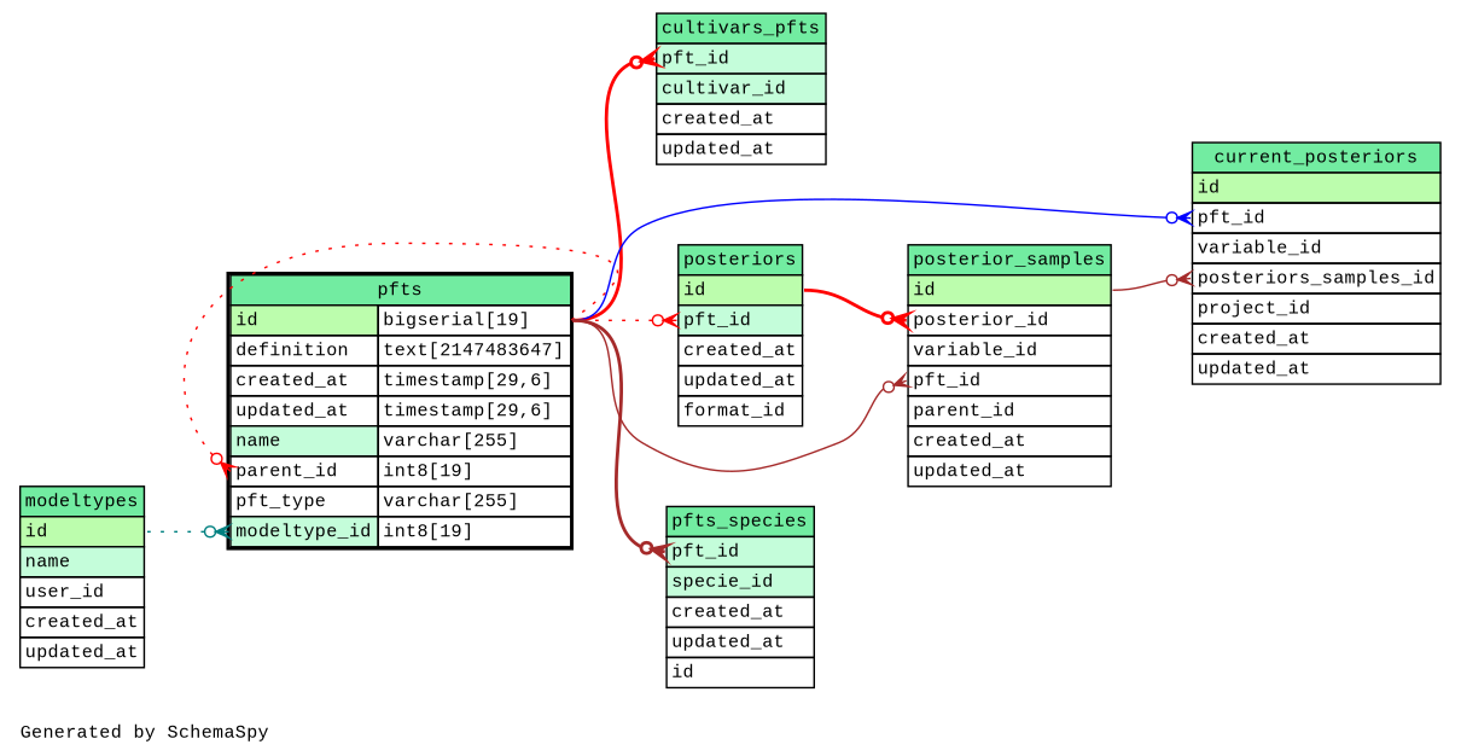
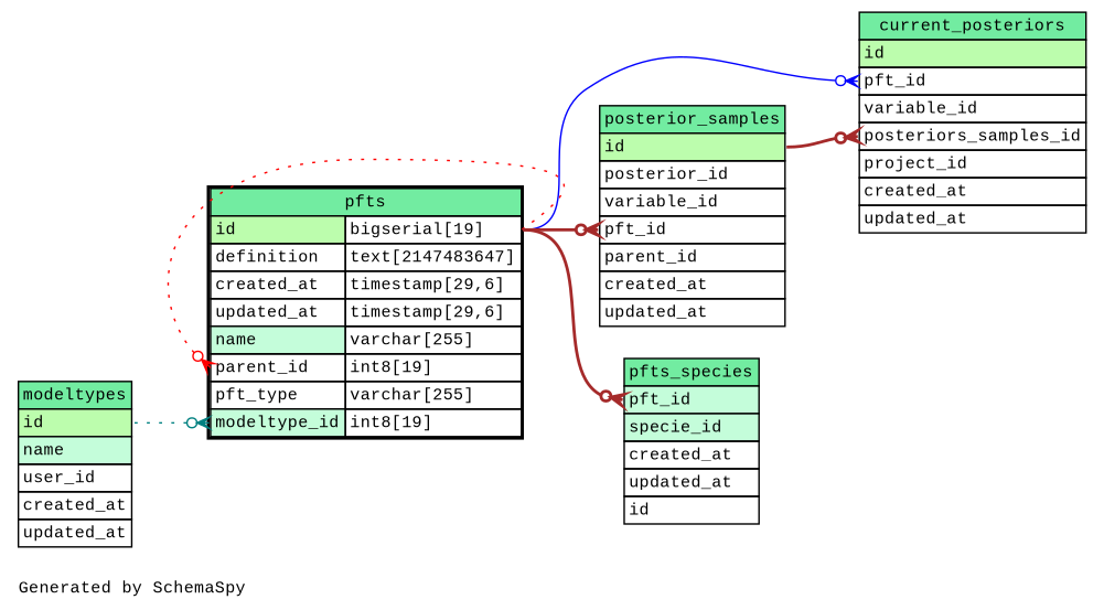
  digraph {
    bgcolor="#ffffff"
    fontname="Liberation Mono"
    fontsize=11
    label="\nGenerated by SchemaSpy"
    labeljust=l
    nodesep=0.18
    rankdir=RL
    ranksep=0.46
    node [fontname="Liberation Mono" fontsize=11 shape=plaintext]
    edge [arrowhead=none arrowsize=0.8 arrowtail=crowodot color=red dir=back fontname="Liberation Mono" headport="id.type:e" style=bold tailport="pft_id:w"]
-   n1 [label=<     <TABLE BORDER="0" CELLBORDER="1" CELLSPACING="0" BGCOLOR="#FFFFFF">       <TR><TD COLSPAN="4" BGCOLOR="#72ECA1" ALIGN="CENTER">cultivars_pfts</TD></TR>       <TR><TD PORT="pft_id" COLSPAN="4" BGCOLOR="#c4fdda !important" ALIGN="LEFT">pft_id</TD></TR>       <TR><TD PORT="cultivar_id" COLSPAN="4" BGCOLOR="#c4fdda !important" ALIGN="LEFT">cultivar_id</TD></TR>       <TR><TD PORT="created_at" COLSPAN="4" ALIGN="LEFT">created_at</TD></TR>       <TR><TD PORT="updated_at" COLSPAN="4" ALIGN="LEFT">updated_at</TD></TR>     </TABLE>>]
    n2 [label=<     <TABLE BORDER="2" CELLBORDER="1" CELLSPACING="0" BGCOLOR="#FFFFFF">       <TR><TD COLSPAN="4" BGCOLOR="#72ECA1" ALIGN="CENTER">pfts</TD></TR>       <TR><TD PORT="id" COLSPAN="3" BGCOLOR="#bcfdad !important" ALIGN="LEFT">id</TD><TD PORT="id.type" ALIGN="LEFT">bigserial[19]</TD></TR>       <TR><TD PORT="definition" COLSPAN="3" ALIGN="LEFT">definition</TD><TD PORT="definition.type" ALIGN="LEFT">text[2147483647]</TD></TR>       <TR><TD PORT="created_at" COLSPAN="3" ALIGN="LEFT">created_at</TD><TD PORT="created_at.type" ALIGN="LEFT">timestamp[29,6]</TD></TR>       <TR><TD PORT="updated_at" COLSPAN="3" ALIGN="LEFT">updated_at</TD><TD PORT="updated_at.type" ALIGN="LEFT">timestamp[29,6]</TD></TR>       <TR><TD PORT="name" COLSPAN="3" BGCOLOR="#c4fdda !important" ALIGN="LEFT">name</TD><TD PORT="name.type" ALIGN="LEFT">varchar[255]</TD></TR>       <TR><TD PORT="parent_id" COLSPAN="3" ALIGN="LEFT">parent_id</TD><TD PORT="parent_id.type" ALIGN="LEFT">int8[19]</TD></TR>       <TR><TD PORT="pft_type" COLSPAN="3" ALIGN="LEFT">pft_type</TD><TD PORT="pft_type.type" ALIGN="LEFT">varchar[255]</TD></TR>       <TR><TD PORT="modeltype_id" COLSPAN="3" BGCOLOR="#c4fdda !important" ALIGN="LEFT">modeltype_id</TD><TD PORT="modeltype_id.type" ALIGN="LEFT">int8[19]</TD></TR>     </TABLE>>]
    n3 [label=<     <TABLE BORDER="0" CELLBORDER="1" CELLSPACING="0" BGCOLOR="#FFFFFF">       <TR><TD COLSPAN="4" BGCOLOR="#72ECA1" ALIGN="CENTER">modeltypes</TD></TR>       <TR><TD PORT="id" COLSPAN="4" BGCOLOR="#bcfdad !important" ALIGN="LEFT">id</TD></TR>       <TR><TD PORT="name" COLSPAN="4" BGCOLOR="#c4fdda !important" ALIGN="LEFT">name</TD></TR>       <TR><TD PORT="user_id" COLSPAN="4" ALIGN="LEFT">user_id</TD></TR>       <TR><TD PORT="created_at" COLSPAN="4" ALIGN="LEFT">created_at</TD></TR>       <TR><TD PORT="updated_at" COLSPAN="4" ALIGN="LEFT">updated_at</TD></TR>     </TABLE>>]
    n4 [label=<     <TABLE BORDER="0" CELLBORDER="1" CELLSPACING="0" BGCOLOR="#FFFFFF">       <TR><TD COLSPAN="4" BGCOLOR="#72ECA1" ALIGN="CENTER">current_posteriors</TD></TR>       <TR><TD PORT="id" COLSPAN="4" BGCOLOR="#bcfdad !important" ALIGN="LEFT">id</TD></TR>       <TR><TD PORT="pft_id" COLSPAN="4" ALIGN="LEFT">pft_id</TD></TR>       <TR><TD PORT="variable_id" COLSPAN="4" ALIGN="LEFT">variable_id</TD></TR>       <TR><TD PORT="posteriors_samples_id" COLSPAN="4" ALIGN="LEFT">posteriors_samples_id</TD></TR>       <TR><TD PORT="project_id" COLSPAN="4" ALIGN="LEFT">project_id</TD></TR>       <TR><TD PORT="created_at" COLSPAN="4" ALIGN="LEFT">created_at</TD></TR>       <TR><TD PORT="updated_at" COLSPAN="4" ALIGN="LEFT">updated_at</TD></TR>     </TABLE>>]
    n5 [label=<     <TABLE BORDER="0" CELLBORDER="1" CELLSPACING="0" BGCOLOR="#FFFFFF">       <TR><TD COLSPAN="4" BGCOLOR="#72ECA1" ALIGN="CENTER">posterior_samples</TD></TR>       <TR><TD PORT="id" COLSPAN="4" BGCOLOR="#bcfdad !important" ALIGN="LEFT">id</TD></TR>       <TR><TD PORT="posterior_id" COLSPAN="4" ALIGN="LEFT">posterior_id</TD></TR>       <TR><TD PORT="variable_id" COLSPAN="4" ALIGN="LEFT">variable_id</TD></TR>       <TR><TD PORT="pft_id" COLSPAN="4" ALIGN="LEFT">pft_id</TD></TR>       <TR><TD PORT="parent_id" COLSPAN="4" ALIGN="LEFT">parent_id</TD></TR>       <TR><TD PORT="created_at" COLSPAN="4" ALIGN="LEFT">created_at</TD></TR>       <TR><TD PORT="updated_at" COLSPAN="4" ALIGN="LEFT">updated_at</TD></TR>     </TABLE>>]
-   n6 [label=<     <TABLE BORDER="0" CELLBORDER="1" CELLSPACING="0" BGCOLOR="#FFFFFF">       <TR><TD COLSPAN="4" BGCOLOR="#72ECA1" ALIGN="CENTER">posteriors</TD></TR>       <TR><TD PORT="id" COLSPAN="4" BGCOLOR="#bcfdad !important" ALIGN="LEFT">id</TD></TR>       <TR><TD PORT="pft_id" COLSPAN="4" BGCOLOR="#c4fdda !important" ALIGN="LEFT">pft_id</TD></TR>       <TR><TD PORT="created_at" COLSPAN="4" ALIGN="LEFT">created_at</TD></TR>       <TR><TD PORT="updated_at" COLSPAN="4" ALIGN="LEFT">updated_at</TD></TR>       <TR><TD PORT="format_id" COLSPAN="4" ALIGN="LEFT">format_id</TD></TR>     </TABLE>>]
    n7 [label=<     <TABLE BORDER="0" CELLBORDER="1" CELLSPACING="0" BGCOLOR="#FFFFFF">       <TR><TD COLSPAN="4" BGCOLOR="#72ECA1" ALIGN="CENTER">pfts_species</TD></TR>       <TR><TD PORT="pft_id" COLSPAN="4" BGCOLOR="#c4fdda !important" ALIGN="LEFT">pft_id</TD></TR>       <TR><TD PORT="specie_id" COLSPAN="4" BGCOLOR="#c4fdda !important" ALIGN="LEFT">specie_id</TD></TR>       <TR><TD PORT="created_at" COLSPAN="4" ALIGN="LEFT">created_at</TD></TR>       <TR><TD PORT="updated_at" COLSPAN="4" ALIGN="LEFT">updated_at</TD></TR>       <TR><TD PORT="id" COLSPAN="4" ALIGN="LEFT">id</TD></TR>     </TABLE>>]
-   n1 -> n2
    n2 -> n2 [style=dotted tailport="parent_id:w"]
    n2 -> n3 [color=teal headport="id:e" style=dotted tailport="modeltype_id:w"]
    n4 -> n2 [color=blue style=solid]
-   n4 -> n5 [color=brown headport="id:e" style=solid tailport="posteriors_samples_id:w"]
-   n5 -> n2 [color=brown style=solid]
-   n5 -> n6 [headport="id:e" tailport="posterior_id:w"]
-   n6 -> n2 [style=dotted]
+   n4 -> n5 [color=brown headport="id:e" tailport="posteriors_samples_id:w"]
+   n5 -> n2 [color=brown]
    n7 -> n2 [color=brown]
  }
